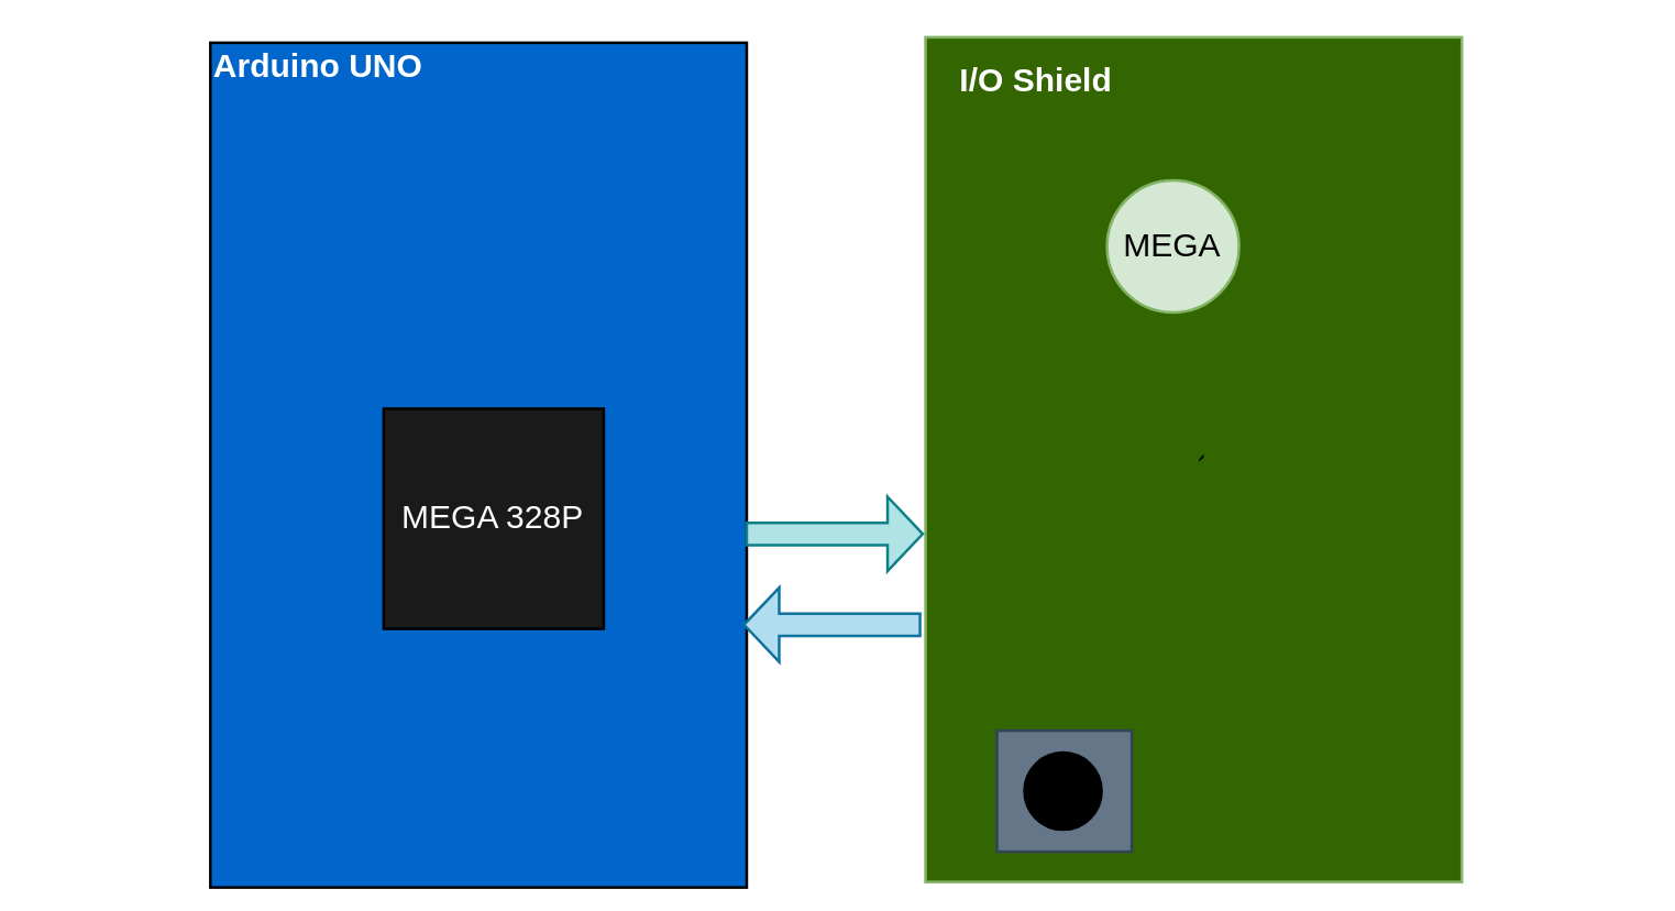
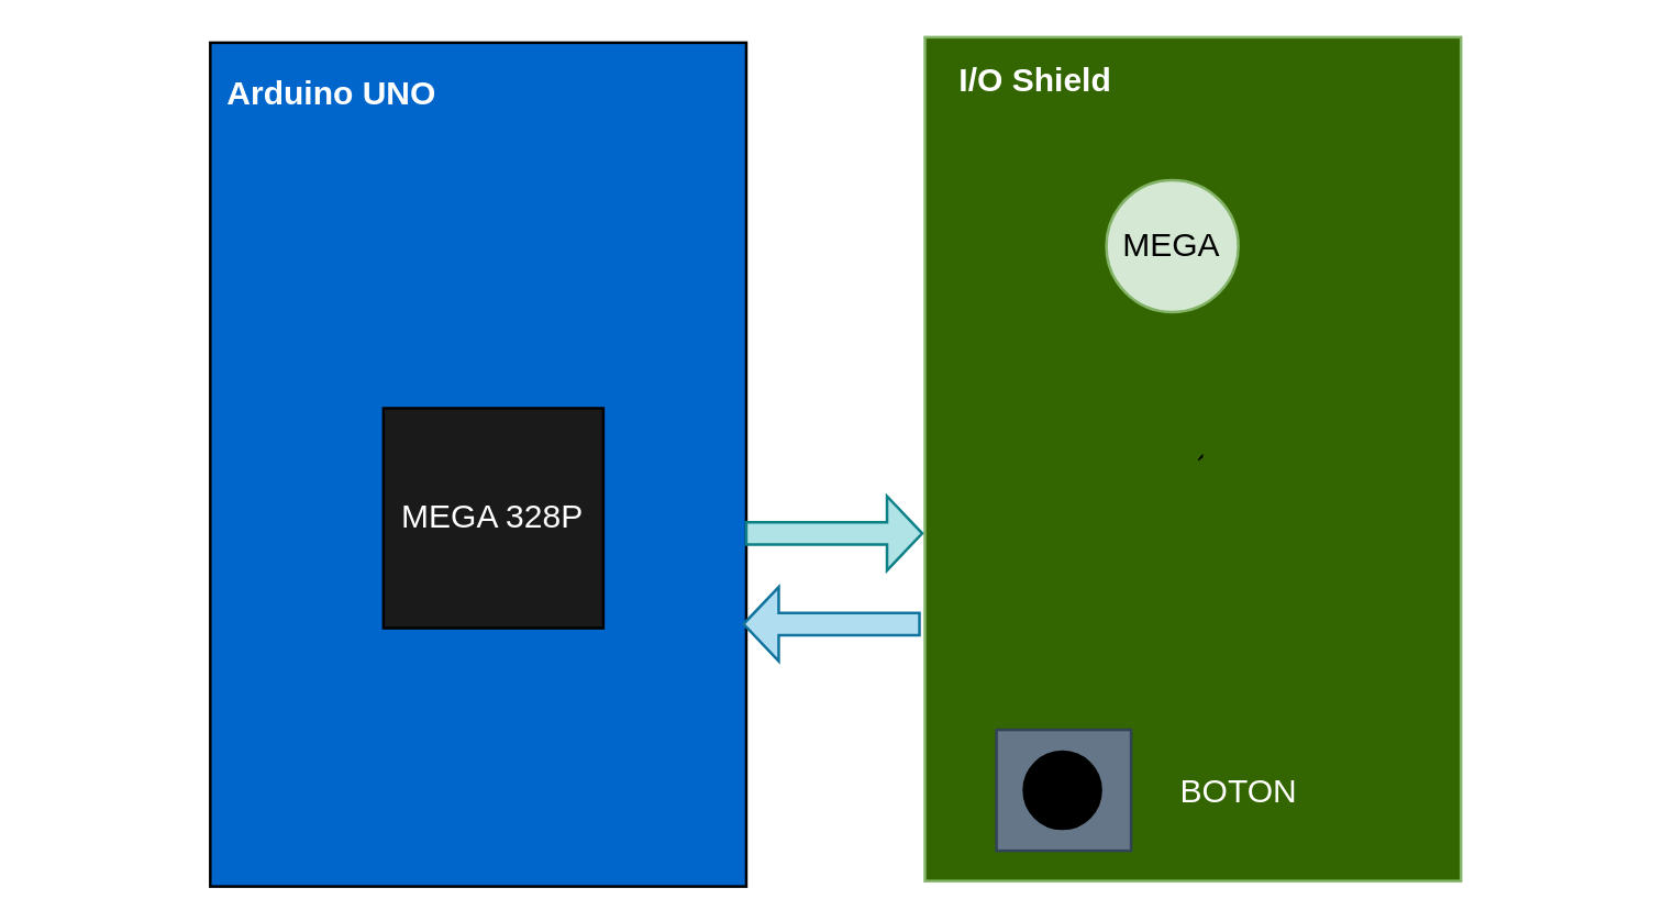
  <mxCell id="0" />
  <mxCell id="1" parent="0" />
  <mxCell id="2" value="`" style="rounded=0;whiteSpace=wrap;html=1;rotation=90;fillColor=#336600;strokeColor=#82b366;" parent="1" vertex="1"><mxGeometry x="280" y="69" width="307" height="195" as="geometry" /></mxCell>
  <mxCell id="3" value="`" style="rounded=0;whiteSpace=wrap;html=1;rotation=90;fillColor=#0066CC;" parent="1" vertex="1"><mxGeometry x="20" y="71" width="307" height="195" as="geometry" /></mxCell>
- <mxCell id="4" value="&lt;b&gt;&lt;font color=&quot;#ffffff&quot;&gt;Arduino UNO&lt;/font&gt;&lt;/b&gt;" style="text;html=1;resizable=0;autosize=1;align=center;verticalAlign=middle;points=[];fillColor=none;strokeColor=none;rounded=0;" parent="1" vertex="1"><mxGeometry x="72" y="15" width="86" height="18" as="geometry" /></mxCell>
+ <mxCell id="4" value="&lt;b&gt;&lt;font color=&quot;#ffffff&quot;&gt;Arduino UNO&lt;/font&gt;&lt;/b&gt;" style="text;html=1;resizable=0;autosize=1;align=center;verticalAlign=middle;points=[];fillColor=none;strokeColor=none;rounded=0;" parent="1" vertex="1"><mxGeometry x="77" y="25" width="86" height="18" as="geometry" /></mxCell>
  <mxCell id="5" value="MEGA 328P" style="whiteSpace=wrap;html=1;aspect=fixed;fillColor=#1A1A1A;fontColor=#FFFFFF;" parent="1" vertex="1"><mxGeometry x="139" y="148" width="80" height="80" as="geometry" /></mxCell>
  <mxCell id="6" value="MEGA" style="ellipse;whiteSpace=wrap;html=1;aspect=fixed;fillColor=#d5e8d4;strokeColor=#82b366;" parent="1" vertex="1"><mxGeometry x="402" y="65" width="48" height="48" as="geometry" /></mxCell>
  <mxCell id="7" value="&lt;b&gt;I/O Shield&lt;/b&gt;" style="text;html=1;resizable=0;autosize=1;align=center;verticalAlign=middle;points=[];fillColor=none;strokeColor=none;rounded=0;fontColor=#FFFFFF;" parent="1" vertex="1"><mxGeometry x="343" y="20" width="65" height="18" as="geometry" /></mxCell>
  <mxCell id="8" value="" style="shape=singleArrow;whiteSpace=wrap;html=1;fillColor=#b0e3e6;strokeColor=#0e8088;" parent="1" vertex="1"><mxGeometry x="271" y="180" width="64" height="27" as="geometry" /></mxCell>
  <mxCell id="9" value="" style="rounded=0;whiteSpace=wrap;html=1;fillColor=#647687;strokeColor=#314354;fontColor=#ffffff;" vertex="1" parent="1"><mxGeometry x="362" y="265" width="49" height="44" as="geometry" /></mxCell>
  <mxCell id="10" value="" style="ellipse;whiteSpace=wrap;html=1;aspect=fixed;fillColor=#000000;" vertex="1" parent="1"><mxGeometry x="372" y="273" width="28" height="28" as="geometry" /></mxCell>
+ <mxCell id="11" value="BOTON&lt;br&gt;" style="text;html=1;resizable=0;autosize=1;align=center;verticalAlign=middle;points=[];fillColor=none;strokeColor=none;rounded=0;fontColor=#FFFFFF;" vertex="1" parent="1"><mxGeometry x="424" y="279" width="52" height="18" as="geometry" /></mxCell>
  <mxCell id="12" value="" style="shape=singleArrow;whiteSpace=wrap;html=1;fillColor=#b1ddf0;strokeColor=#10739e;rotation=-180;" vertex="1" parent="1"><mxGeometry x="270" y="213" width="64" height="27" as="geometry" /></mxCell>
